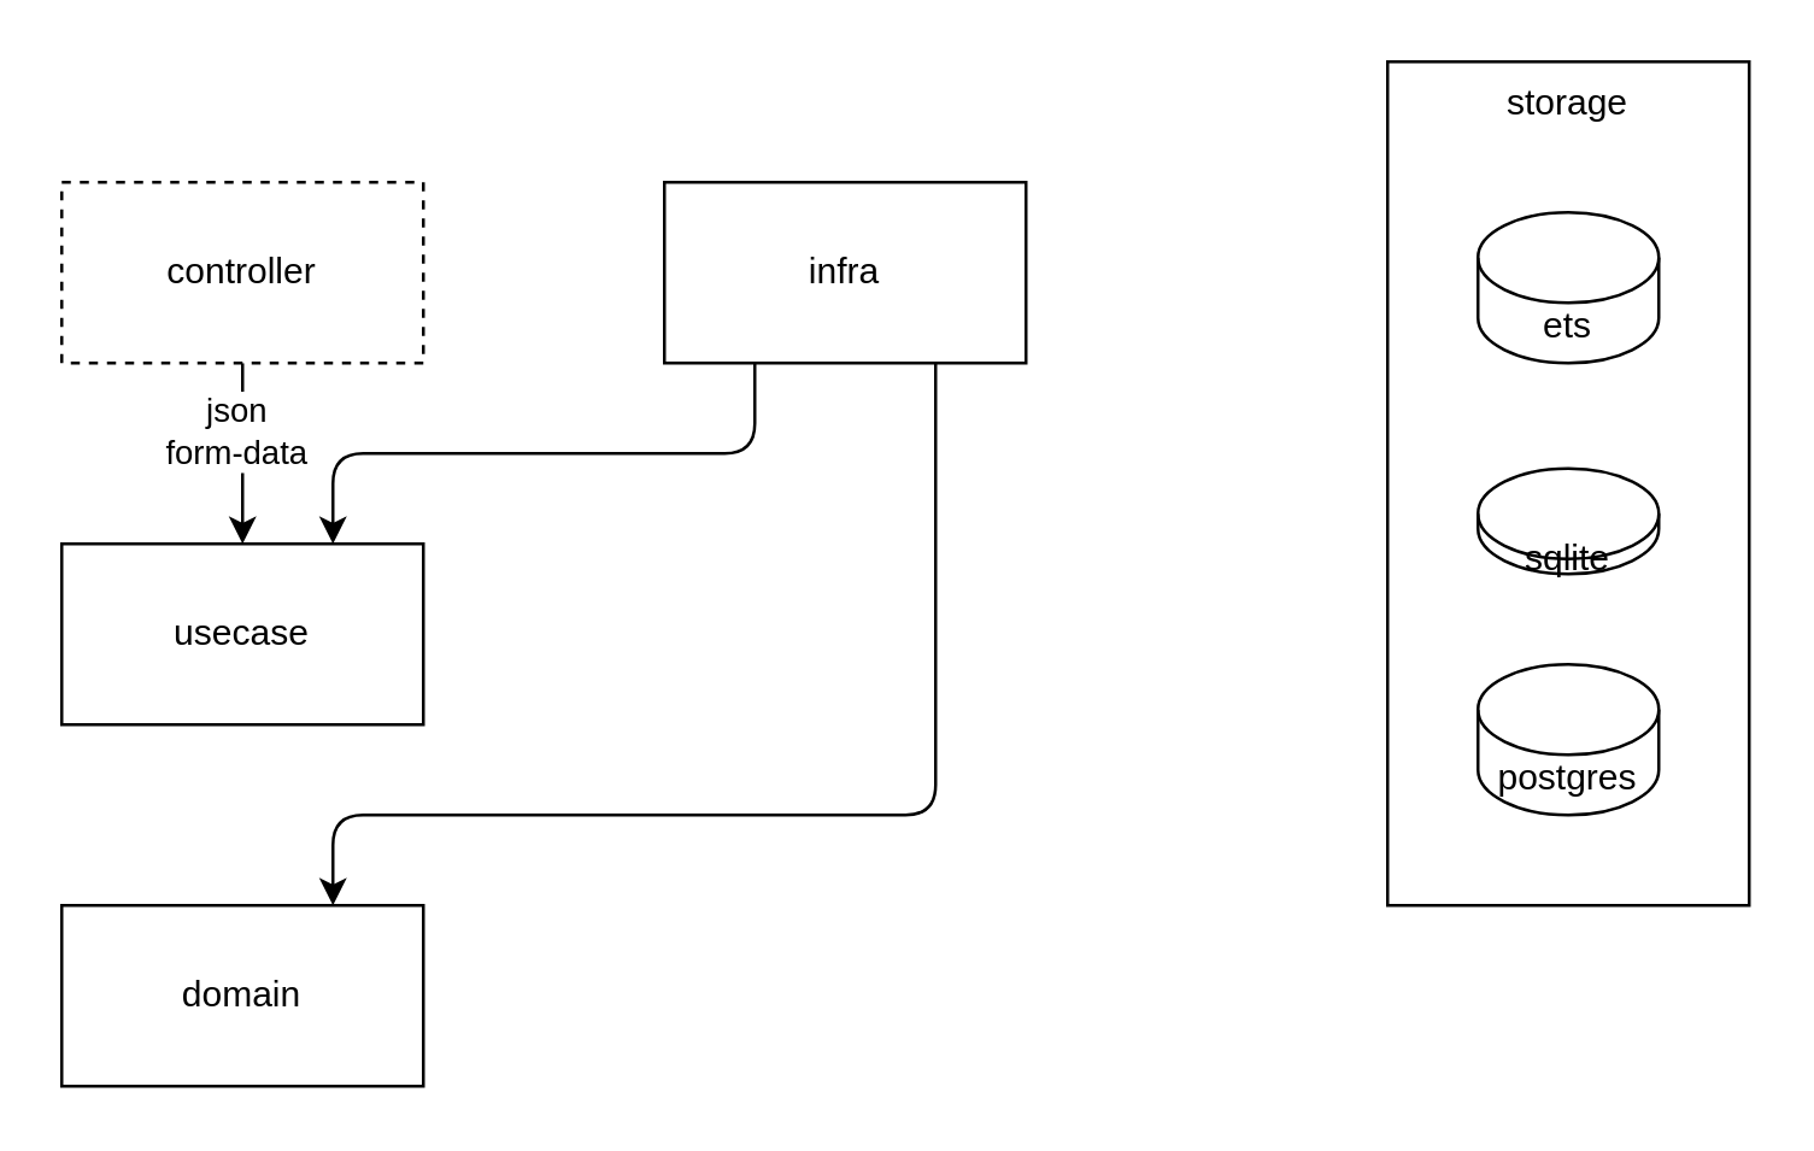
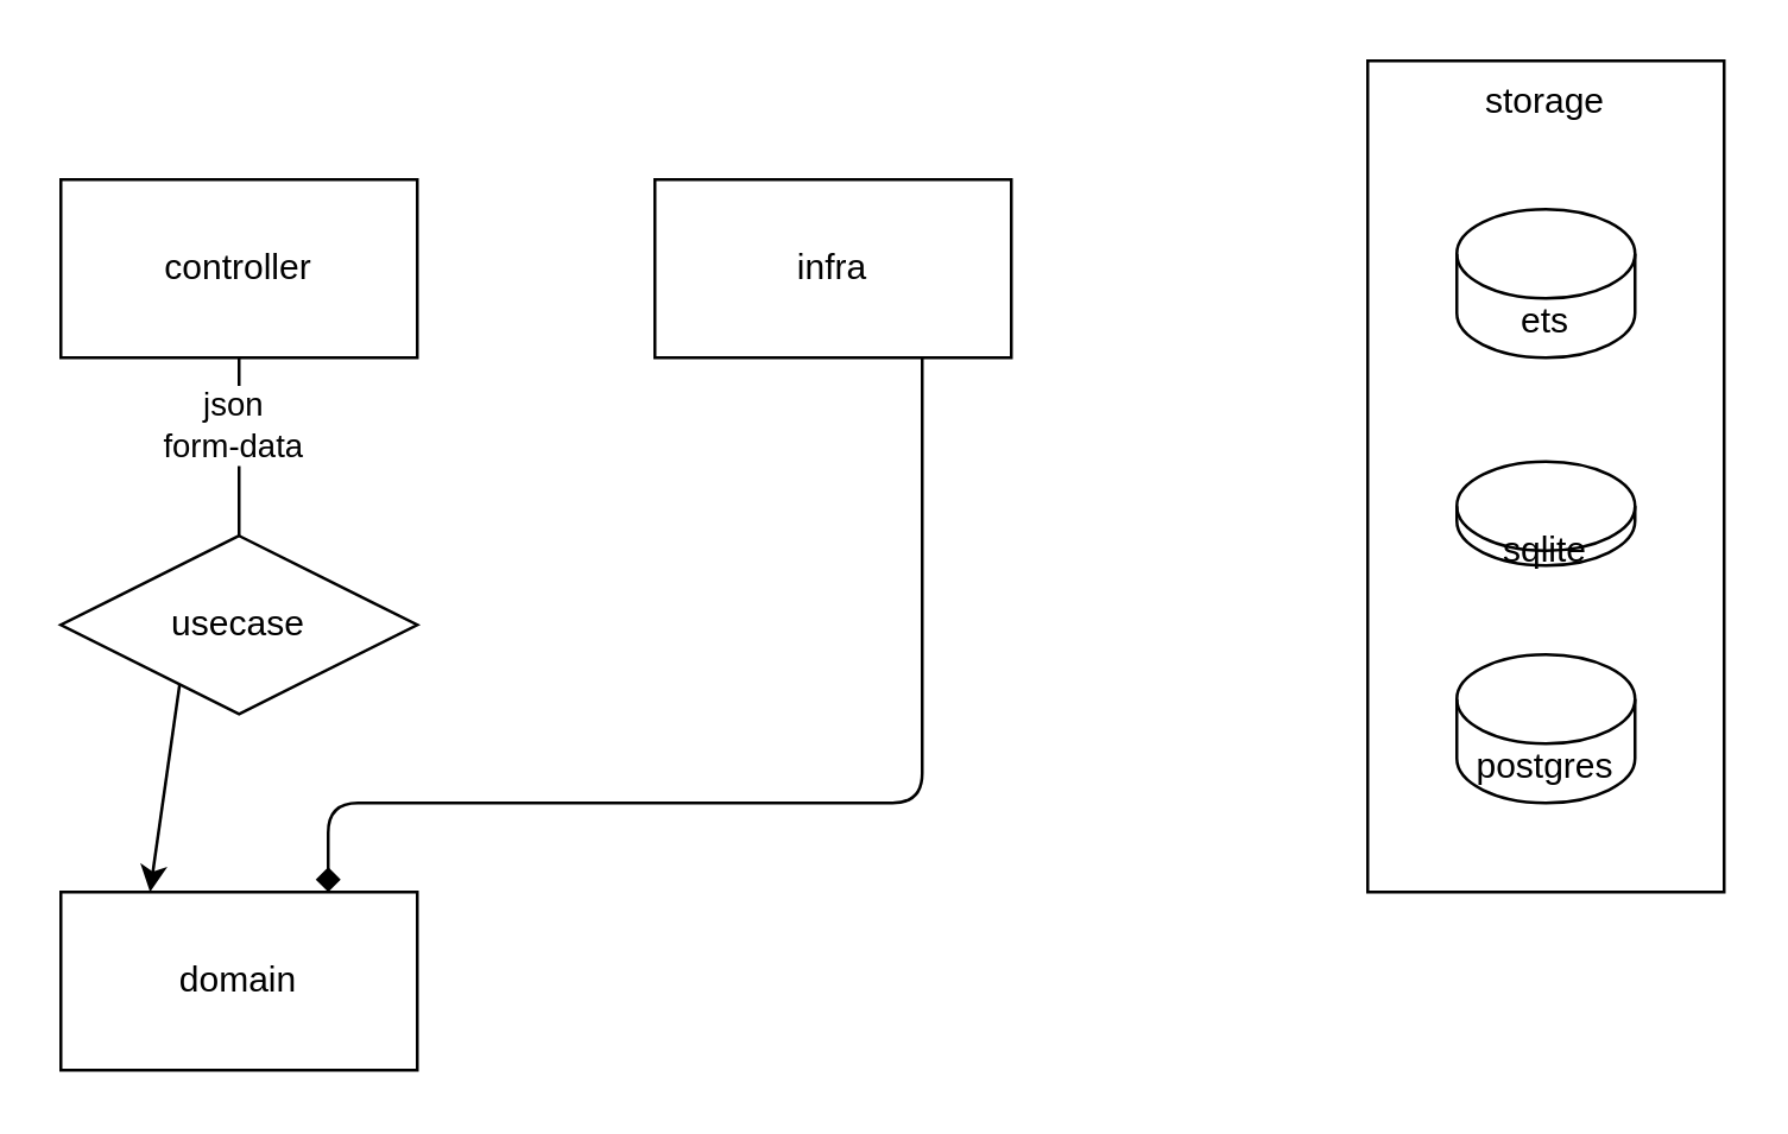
  <mxCell id="0" />
  <mxCell id="1" parent="0" />
  <mxCell id="2" value="storage" style="rounded=0;whiteSpace=wrap;html=1;verticalAlign=top;collapsible=0;container=1;" vertex="1" parent="1"><mxGeometry x="460" y="20" width="120" height="280" as="geometry"><mxRectangle x="630" y="180" width="80" height="30" as="alternateBounds" /></mxGeometry></mxCell>
- <mxCell id="3" style="edgeStyle=none;html=1;" parent="1" source="5" target="8" edge="1"><mxGeometry relative="1" as="geometry" /></mxCell>
+ <mxCell id="3" style="edgeStyle=none;html=1;endArrow=none;" parent="1" source="5" target="8" edge="1"><mxGeometry relative="1" as="geometry" /></mxCell>
  <mxCell id="4" value="json&lt;div&gt;form-data&lt;/div&gt;" style="edgeLabel;html=1;align=center;verticalAlign=middle;resizable=0;points=[];" vertex="1" connectable="0" parent="3"><mxGeometry x="-0.251" y="-3" relative="1" as="geometry"><mxPoint as="offset" /></mxGeometry></mxCell>
- <mxCell id="5" value="controller" style="rounded=0;whiteSpace=wrap;html=1;dashed=1;" parent="1" vertex="1"><mxGeometry x="20" y="60" width="120" height="60" as="geometry" /></mxCell>
+ <mxCell id="5" value="controller" style="rounded=0;whiteSpace=wrap;html=1;" parent="1" vertex="1"><mxGeometry x="20" y="60" width="120" height="60" as="geometry" /></mxCell>
  <mxCell id="6" value="domain" style="rounded=0;whiteSpace=wrap;html=1;" parent="1" vertex="1"><mxGeometry x="20" y="300" width="120" height="60" as="geometry" /></mxCell>
- <mxCell id="8" value="usecase" style="rounded=0;whiteSpace=wrap;html=1;" parent="1" vertex="1"><mxGeometry x="20" y="180" width="120" height="60" as="geometry" /></mxCell>
- <mxCell id="9" style="edgeStyle=none;html=1;entryX=0.75;entryY=0;entryDx=0;entryDy=0;exitX=0.75;exitY=1;exitDx=0;exitDy=0;" parent="1" source="11" target="6" edge="1"><mxGeometry relative="1" as="geometry"><Array as="points"><mxPoint x="310" y="270" /><mxPoint x="110" y="270" /></Array></mxGeometry></mxCell>
- <mxCell id="10" style="edgeStyle=none;html=1;entryX=0.75;entryY=0;entryDx=0;entryDy=0;exitX=0.25;exitY=1;exitDx=0;exitDy=0;" parent="1" source="11" target="8" edge="1"><mxGeometry relative="1" as="geometry"><Array as="points"><mxPoint x="250" y="150" /><mxPoint x="110" y="150" /></Array></mxGeometry></mxCell>
+ <mxCell id="7" style="edgeStyle=none;html=1;exitX=0.25;exitY=1;exitDx=0;exitDy=0;entryX=0.25;entryY=0;entryDx=0;entryDy=0;" parent="1" source="8" target="6" edge="1"><mxGeometry relative="1" as="geometry" /></mxCell>
+ <mxCell id="8" value="usecase" style="rhombus;whiteSpace=wrap;html=1;" parent="1" vertex="1"><mxGeometry x="20" y="180" width="120" height="60" as="geometry" /></mxCell>
+ <mxCell id="9" style="edgeStyle=none;html=1;entryX=0.75;entryY=0;entryDx=0;entryDy=0;exitX=0.75;exitY=1;exitDx=0;exitDy=0;endArrow=diamond;" parent="1" source="11" target="6" edge="1"><mxGeometry relative="1" as="geometry"><Array as="points"><mxPoint x="310" y="270" /><mxPoint x="110" y="270" /></Array></mxGeometry></mxCell>
  <mxCell id="11" value="infra" style="rounded=0;whiteSpace=wrap;html=1;" parent="1" vertex="1"><mxGeometry x="220" y="60" width="120" height="60" as="geometry" /></mxCell>
  <mxCell id="12" value="sqlite" style="shape=cylinder3;whiteSpace=wrap;html=1;boundedLbl=1;backgroundOutline=1;size=15;" vertex="1" parent="1"><mxGeometry x="490" y="155" width="60" height="35" as="geometry" /></mxCell>
  <mxCell id="13" value="ets" style="shape=cylinder3;whiteSpace=wrap;html=1;boundedLbl=1;backgroundOutline=1;size=15;" vertex="1" parent="1"><mxGeometry x="490" y="70" width="60" height="50" as="geometry" /></mxCell>
  <mxCell id="14" value="postgres" style="shape=cylinder3;whiteSpace=wrap;html=1;boundedLbl=1;backgroundOutline=1;size=15;" vertex="1" parent="1"><mxGeometry x="490" y="220" width="60" height="50" as="geometry" /></mxCell>
